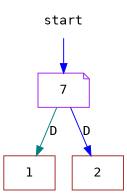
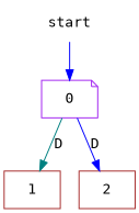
  digraph {
    fontname="DejaVu Sans Mono"
    rankdir=TB
    node [color=brown fontname="DejaVu Sans Mono" shape=box]
    edge [color=blue fontname="DejaVu Sans Mono" style=solid]
    start [color=blue shape=plaintext]
-   0 [color=purple shape=note label=7]
+   0 [color=purple shape=note]
    1
    2
    start -> 0
    0 -> 1 [color=teal label=D]
    0 -> 2 [label=D]
  }
